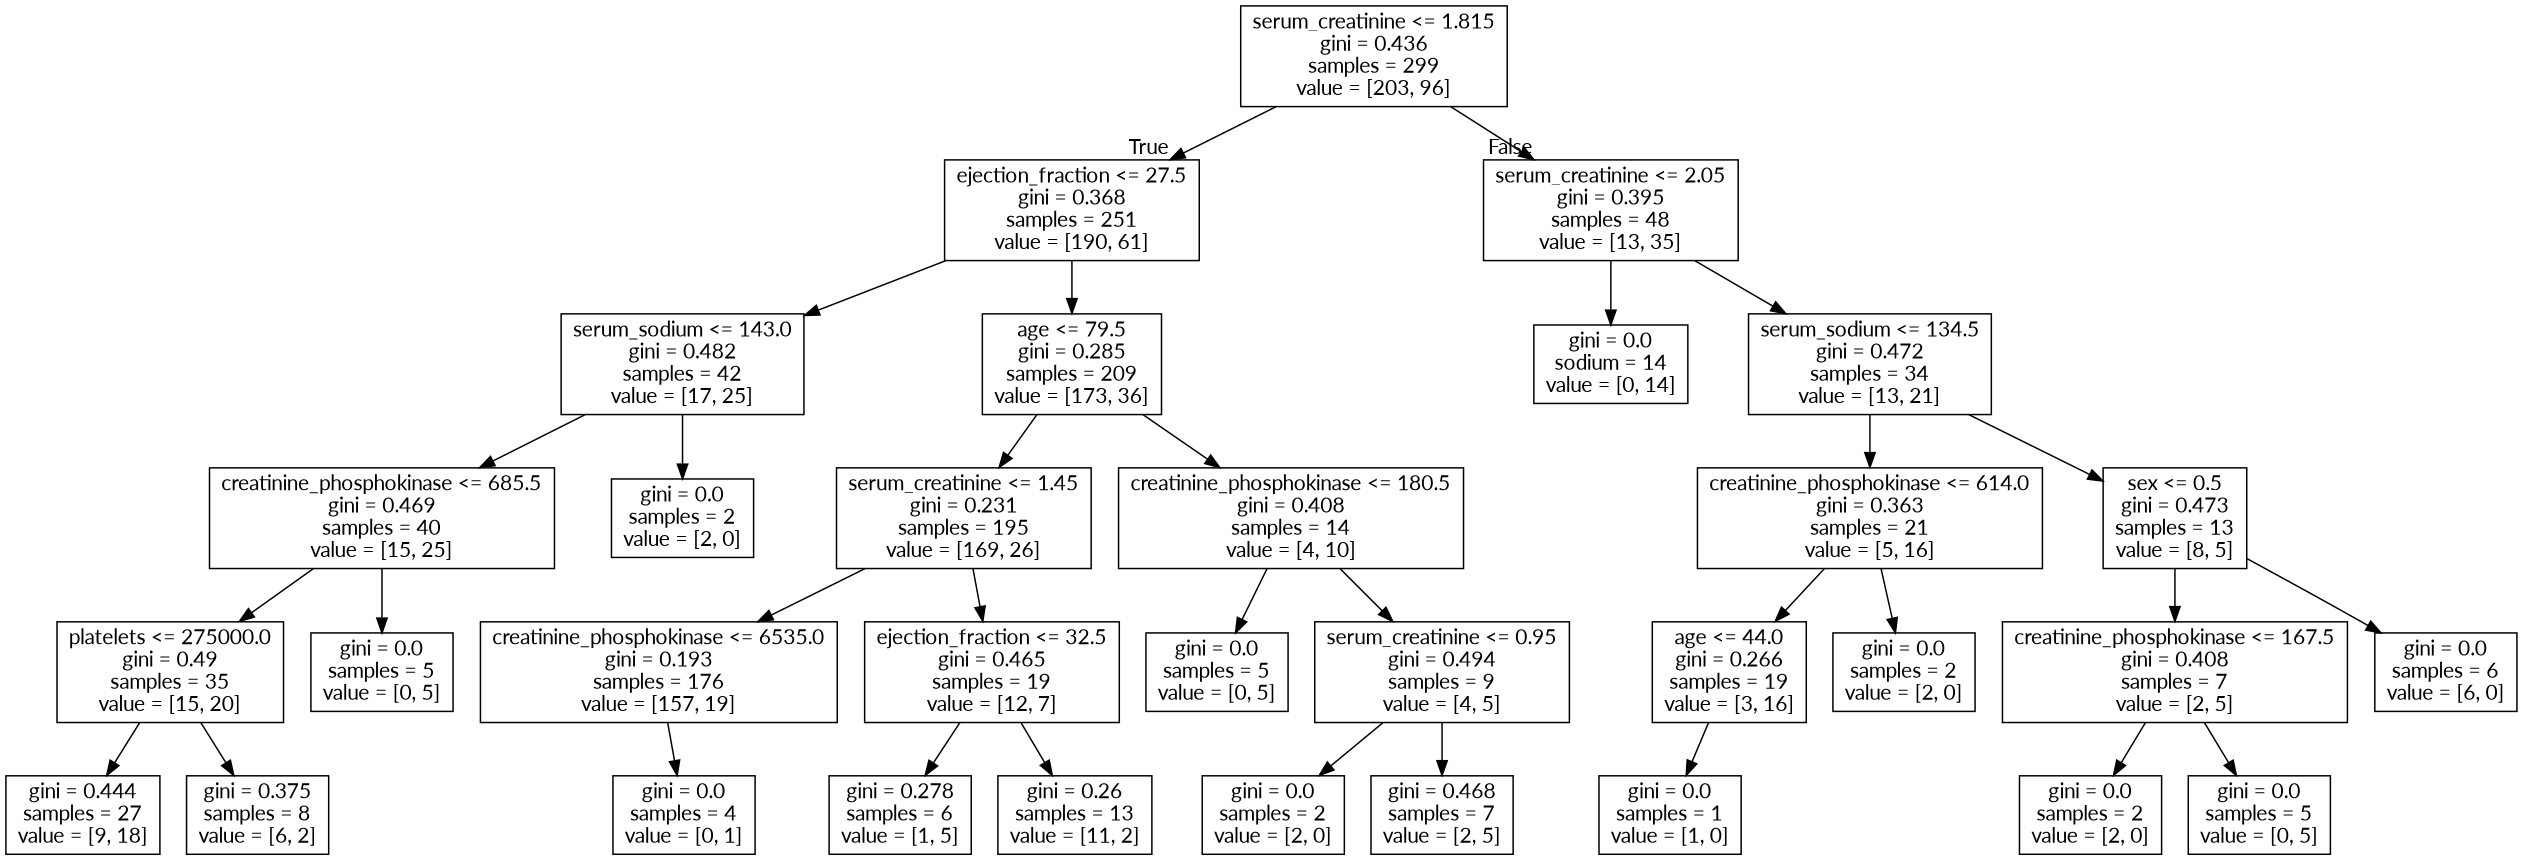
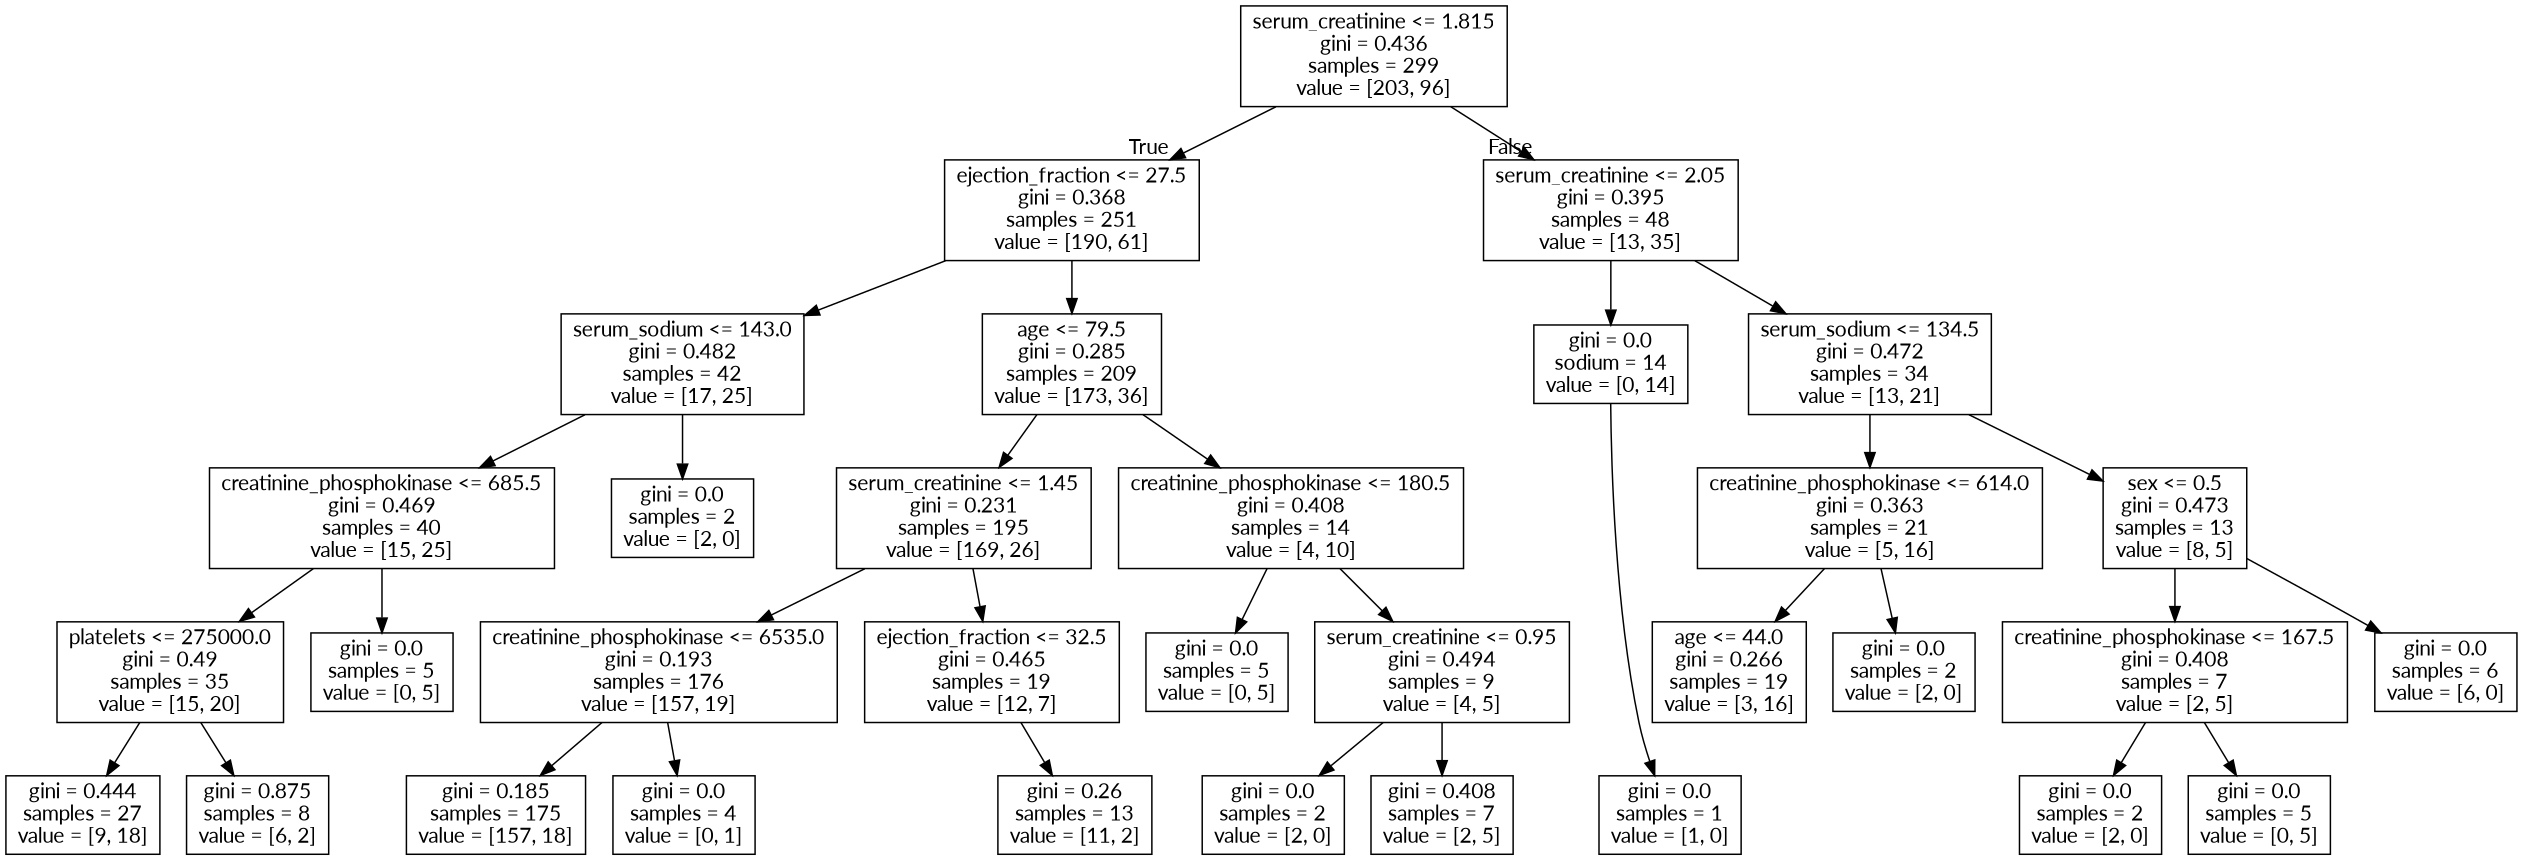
  digraph {
    fontname=Lato
    node [fontname=Lato shape=box]
    edge [fontname=Lato]
    n1 [label="serum_creatinine <= 1.815\ngini = 0.436\nsamples = 299\nvalue = [203, 96]"]
    n2 [label="ejection_fraction <= 27.5\ngini = 0.368\nsamples = 251\nvalue = [190, 61]"]
    n3 [label="serum_creatinine <= 2.05\ngini = 0.395\nsamples = 48\nvalue = [13, 35]"]
    n4 [label="serum_sodium <= 143.0\ngini = 0.482\nsamples = 42\nvalue = [17, 25]"]
    n5 [label="age <= 79.5\ngini = 0.285\nsamples = 209\nvalue = [173, 36]"]
    n6 [label="gini = 0.0\nsodium = 14\nvalue = [0, 14]"]
    n7 [label="serum_sodium <= 134.5\ngini = 0.472\nsamples = 34\nvalue = [13, 21]"]
    n8 [label="creatinine_phosphokinase <= 685.5\ngini = 0.469\nsamples = 40\nvalue = [15, 25]"]
    n9 [label="gini = 0.0\nsamples = 2\nvalue = [2, 0]"]
    n10 [label="serum_creatinine <= 1.45\ngini = 0.231\nsamples = 195\nvalue = [169, 26]"]
    n11 [label="creatinine_phosphokinase <= 180.5\ngini = 0.408\nsamples = 14\nvalue = [4, 10]"]
    n12 [label="platelets <= 275000.0\ngini = 0.49\nsamples = 35\nvalue = [15, 20]"]
    n13 [label="gini = 0.0\nsamples = 5\nvalue = [0, 5]"]
    n14 [label="gini = 0.444\nsamples = 27\nvalue = [9, 18]"]
-   n15 [label="gini = 0.375\nsamples = 8\nvalue = [6, 2]"]
+   n15 [label="gini = 0.875\nsamples = 8\nvalue = [6, 2]"]
    n16 [label="creatinine_phosphokinase <= 6535.0\ngini = 0.193\nsamples = 176\nvalue = [157, 19]"]
    n17 [label="ejection_fraction <= 32.5\ngini = 0.465\nsamples = 19\nvalue = [12, 7]"]
    n18 [label="gini = 0.0\nsamples = 5\nvalue = [0, 5]"]
    n19 [label="serum_creatinine <= 0.95\ngini = 0.494\nsamples = 9\nvalue = [4, 5]"]
+   n20 [label="gini = 0.185\nsamples = 175\nvalue = [157, 18]"]
    n21 [label="gini = 0.0\nsamples = 4\nvalue = [0, 1]"]
-   n22 [label="gini = 0.278\nsamples = 6\nvalue = [1, 5]"]
    n23 [label="gini = 0.26\nsamples = 13\nvalue = [11, 2]"]
    n24 [label="gini = 0.0\nsamples = 2\nvalue = [2, 0]"]
-   n25 [label="gini = 0.468\nsamples = 7\nvalue = [2, 5]"]
+   n25 [label="gini = 0.408\nsamples = 7\nvalue = [2, 5]"]
    n26 [label="creatinine_phosphokinase <= 614.0\ngini = 0.363\nsamples = 21\nvalue = [5, 16]"]
    n27 [label="sex <= 0.5\ngini = 0.473\nsamples = 13\nvalue = [8, 5]"]
    n28 [label="age <= 44.0\ngini = 0.266\nsamples = 19\nvalue = [3, 16]"]
    n29 [label="gini = 0.0\nsamples = 2\nvalue = [2, 0]"]
    n30 [label="creatinine_phosphokinase <= 167.5\ngini = 0.408\nsamples = 7\nvalue = [2, 5]"]
    n31 [label="gini = 0.0\nsamples = 6\nvalue = [6, 0]"]
    n32 [label="gini = 0.0\nsamples = 1\nvalue = [1, 0]"]
    n33 [label="gini = 0.0\nsamples = 2\nvalue = [2, 0]"]
    n34 [label="gini = 0.0\nsamples = 5\nvalue = [0, 5]"]
    n1 -> n2 [headlabel=True labelangle=45 labeldistance=2.5]
    n1 -> n3 [headlabel=False labelangle=-45 labeldistance=2.5]
    n2 -> n4
    n2 -> n5
    n3 -> n6
    n3 -> n7
    n4 -> n8
    n4 -> n9
    n5 -> n10
    n5 -> n11
    n7 -> n26
    n7 -> n27
    n8 -> n12
    n8 -> n13
    n10 -> n16
    n10 -> n17
    n11 -> n18
    n11 -> n19
    n12 -> n14
    n12 -> n15
+   n16 -> n20
    n16 -> n21
-   n17 -> n22
    n17 -> n23
    n19 -> n24
    n19 -> n25
    n26 -> n28
    n26 -> n29
    n27 -> n30
    n27 -> n31
-   n28 -> n32
+   n6 -> n32
    n30 -> n33
    n30 -> n34
  }
